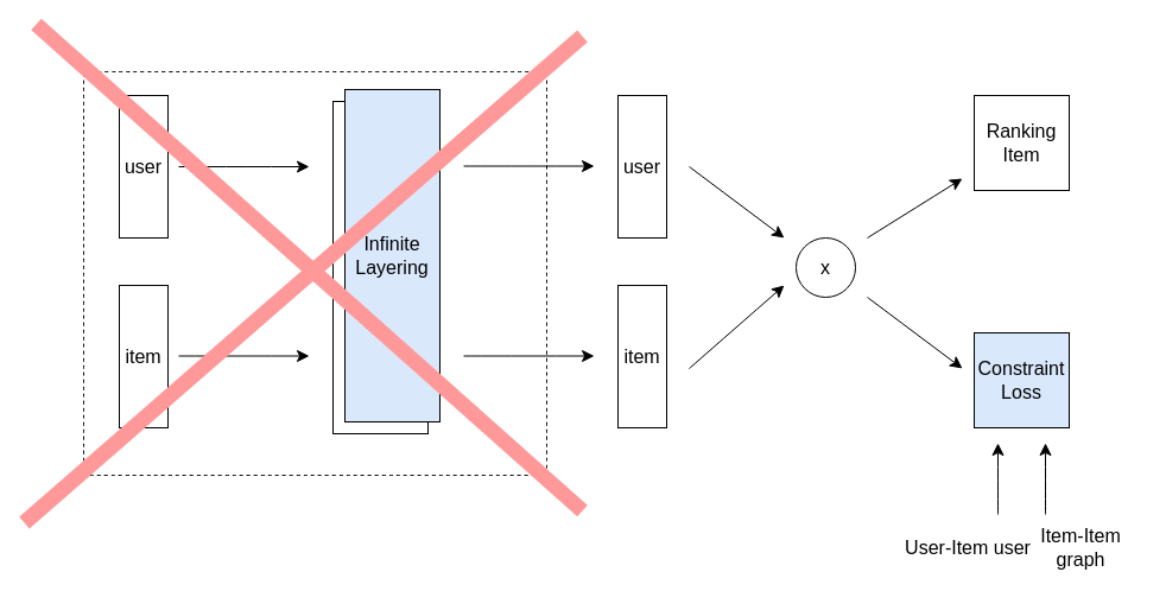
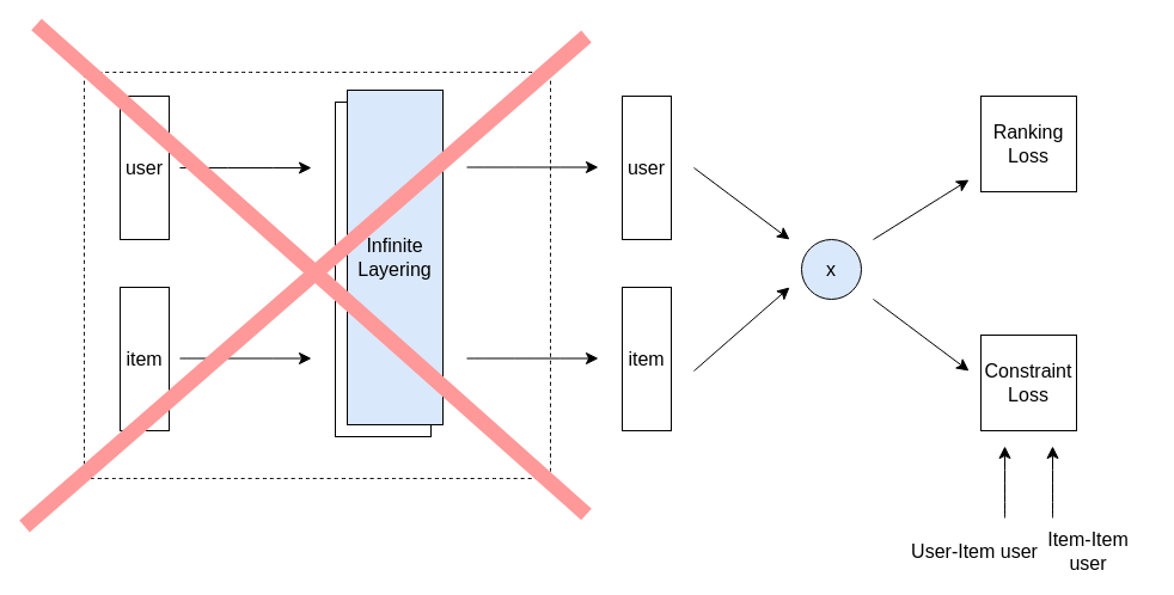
  <mxCell id="0" />
  <mxCell id="1" parent="0" />
  <mxCell id="2" value="&lt;font style=&quot;font-size: 16px;&quot;&gt;user&lt;/font&gt;" style="rounded=0;whiteSpace=wrap;html=1;fontSize=16;" vertex="1" parent="1"><mxGeometry x="100" y="80" width="41" height="120" as="geometry" /></mxCell>
  <mxCell id="3" value="item" style="rounded=0;whiteSpace=wrap;html=1;fontSize=16;" vertex="1" parent="1"><mxGeometry x="100" y="240" width="41" height="120" as="geometry" /></mxCell>
  <mxCell id="4" value="" style="endArrow=classic;html=1;rounded=0;fontSize=12;startSize=8;endSize=8;curved=1;" edge="1" parent="1"><mxGeometry width="50" height="50" relative="1" as="geometry"><mxPoint x="150" y="140" as="sourcePoint" /><mxPoint x="260" y="140" as="targetPoint" /></mxGeometry></mxCell>
  <mxCell id="5" value="" style="endArrow=classic;html=1;rounded=0;fontSize=12;startSize=8;endSize=8;curved=1;" edge="1" parent="1"><mxGeometry width="50" height="50" relative="1" as="geometry"><mxPoint x="150" y="299.5" as="sourcePoint" /><mxPoint x="260" y="299.5" as="targetPoint" /></mxGeometry></mxCell>
  <mxCell id="6" value="" style="rounded=0;whiteSpace=wrap;html=1;fontSize=16;" vertex="1" parent="1"><mxGeometry x="280" y="85" width="80" height="280" as="geometry" /></mxCell>
  <mxCell id="7" value="Infinite Layering" style="rounded=0;whiteSpace=wrap;html=1;fontSize=16;fillColor=#dae8fc;" vertex="1" parent="1"><mxGeometry x="290" y="75" width="80" height="280" as="geometry" /></mxCell>
  <mxCell id="8" value="" style="endArrow=classic;html=1;rounded=0;fontSize=12;startSize=8;endSize=8;curved=1;" edge="1" parent="1"><mxGeometry width="50" height="50" relative="1" as="geometry"><mxPoint x="390" y="139.5" as="sourcePoint" /><mxPoint x="500" y="139.5" as="targetPoint" /></mxGeometry></mxCell>
  <mxCell id="9" value="" style="endArrow=classic;html=1;rounded=0;fontSize=12;startSize=8;endSize=8;curved=1;" edge="1" parent="1"><mxGeometry width="50" height="50" relative="1" as="geometry"><mxPoint x="390" y="299.5" as="sourcePoint" /><mxPoint x="500" y="299.5" as="targetPoint" /></mxGeometry></mxCell>
  <mxCell id="10" value="user" style="rounded=0;whiteSpace=wrap;html=1;fontSize=16;" vertex="1" parent="1"><mxGeometry x="520" y="80" width="41" height="120" as="geometry" /></mxCell>
  <mxCell id="11" value="item" style="rounded=0;whiteSpace=wrap;html=1;fontSize=16;" vertex="1" parent="1"><mxGeometry x="520" y="240" width="41" height="120" as="geometry" /></mxCell>
  <mxCell id="12" value="" style="endArrow=classic;html=1;rounded=0;fontSize=12;startSize=8;endSize=8;curved=1;" edge="1" parent="1"><mxGeometry width="50" height="50" relative="1" as="geometry"><mxPoint x="580" y="140" as="sourcePoint" /><mxPoint x="660" y="200" as="targetPoint" /></mxGeometry></mxCell>
  <mxCell id="13" value="" style="endArrow=classic;html=1;rounded=0;fontSize=12;startSize=8;endSize=8;curved=1;" edge="1" parent="1"><mxGeometry width="50" height="50" relative="1" as="geometry"><mxPoint x="580" y="310" as="sourcePoint" /><mxPoint x="660" y="240" as="targetPoint" /></mxGeometry></mxCell>
- <mxCell id="14" value="x" style="ellipse;whiteSpace=wrap;html=1;aspect=fixed;fontSize=16;" vertex="1" parent="1"><mxGeometry x="670" y="200" width="50" height="50" as="geometry" /></mxCell>
- <mxCell id="15" value="Ranking Item" style="whiteSpace=wrap;html=1;aspect=fixed;fontSize=16;" vertex="1" parent="1"><mxGeometry x="820" y="80" width="80" height="80" as="geometry" /></mxCell>
- <mxCell id="16" value="Constraint Loss" style="whiteSpace=wrap;html=1;aspect=fixed;fontSize=16;fillColor=#dae8fc;" vertex="1" parent="1"><mxGeometry x="820" y="280" width="80" height="80" as="geometry" /></mxCell>
+ <mxCell id="14" value="x" style="ellipse;whiteSpace=wrap;html=1;aspect=fixed;fontSize=16;fillColor=#dae8fc;" vertex="1" parent="1"><mxGeometry x="670" y="200" width="50" height="50" as="geometry" /></mxCell>
+ <mxCell id="15" value="Ranking Loss" style="whiteSpace=wrap;html=1;aspect=fixed;fontSize=16;" vertex="1" parent="1"><mxGeometry x="820" y="80" width="80" height="80" as="geometry" /></mxCell>
+ <mxCell id="16" value="Constraint Loss" style="whiteSpace=wrap;html=1;aspect=fixed;fontSize=16;" vertex="1" parent="1"><mxGeometry x="820" y="280" width="80" height="80" as="geometry" /></mxCell>
  <mxCell id="17" value="" style="endArrow=classic;html=1;rounded=0;fontSize=12;startSize=8;endSize=8;curved=1;" edge="1" parent="1"><mxGeometry width="50" height="50" relative="1" as="geometry"><mxPoint x="730" y="200" as="sourcePoint" /><mxPoint x="810" y="150" as="targetPoint" /></mxGeometry></mxCell>
  <mxCell id="18" value="" style="endArrow=classic;html=1;rounded=0;fontSize=12;startSize=8;endSize=8;curved=1;" edge="1" parent="1"><mxGeometry width="50" height="50" relative="1" as="geometry"><mxPoint x="730" y="250" as="sourcePoint" /><mxPoint x="810" y="310" as="targetPoint" /></mxGeometry></mxCell>
  <mxCell id="19" value="" style="endArrow=none;dashed=1;html=1;rounded=0;fontSize=12;startSize=8;endSize=8;curved=1;" edge="1" parent="1"><mxGeometry width="50" height="50" relative="1" as="geometry"><mxPoint x="70" y="60" as="sourcePoint" /><mxPoint x="460" y="60" as="targetPoint" /></mxGeometry></mxCell>
  <mxCell id="20" value="" style="endArrow=none;dashed=1;html=1;rounded=0;fontSize=12;startSize=8;endSize=8;curved=1;" edge="1" parent="1"><mxGeometry width="50" height="50" relative="1" as="geometry"><mxPoint x="69.5" y="400" as="sourcePoint" /><mxPoint x="459.5" y="400" as="targetPoint" /></mxGeometry></mxCell>
  <mxCell id="21" value="" style="endArrow=none;dashed=1;html=1;rounded=0;fontSize=12;startSize=8;endSize=8;curved=1;" edge="1" parent="1"><mxGeometry width="50" height="50" relative="1" as="geometry"><mxPoint x="460" y="400" as="sourcePoint" /><mxPoint x="460" y="60" as="targetPoint" /></mxGeometry></mxCell>
  <mxCell id="22" value="" style="endArrow=none;dashed=1;html=1;rounded=0;fontSize=12;startSize=8;endSize=8;curved=1;" edge="1" parent="1"><mxGeometry width="50" height="50" relative="1" as="geometry"><mxPoint x="70" y="400" as="sourcePoint" /><mxPoint x="70" y="60" as="targetPoint" /></mxGeometry></mxCell>
  <mxCell id="23" value="" style="endArrow=none;html=1;rounded=0;fontSize=12;startSize=8;endSize=8;curved=1;strokeWidth=13;strokeColor=#FF9999;" edge="1" parent="1"><mxGeometry width="50" height="50" relative="1" as="geometry"><mxPoint x="490" y="430" as="sourcePoint" /><mxPoint x="30" y="20" as="targetPoint" /></mxGeometry></mxCell>
  <mxCell id="24" value="" style="endArrow=none;html=1;rounded=0;fontSize=12;startSize=8;endSize=8;curved=1;strokeWidth=13;strokeColor=#FF9999;" edge="1" parent="1"><mxGeometry width="50" height="50" relative="1" as="geometry"><mxPoint x="20" y="440" as="sourcePoint" /><mxPoint x="490" y="30" as="targetPoint" /></mxGeometry></mxCell>
  <mxCell id="25" value="" style="endArrow=classic;html=1;rounded=0;fontSize=12;startSize=8;endSize=8;curved=1;" edge="1" parent="1"><mxGeometry width="50" height="50" relative="1" as="geometry"><mxPoint x="840" y="433" as="sourcePoint" /><mxPoint x="840" y="373" as="targetPoint" /></mxGeometry></mxCell>
  <mxCell id="26" value="" style="endArrow=classic;html=1;rounded=0;fontSize=12;startSize=8;endSize=8;curved=1;" edge="1" parent="1"><mxGeometry width="50" height="50" relative="1" as="geometry"><mxPoint x="880" y="433" as="sourcePoint" /><mxPoint x="880" y="373" as="targetPoint" /></mxGeometry></mxCell>
  <mxCell id="27" value="User-Item user" style="text;html=1;strokeColor=none;fillColor=none;align=center;verticalAlign=middle;whiteSpace=wrap;rounded=0;fontSize=16;" vertex="1" parent="1"><mxGeometry x="760" y="446" width="110" height="30" as="geometry" /></mxCell>
- <mxCell id="28" value="Item-Item graph" style="text;html=1;strokeColor=none;fillColor=none;align=center;verticalAlign=middle;whiteSpace=wrap;rounded=0;fontSize=16;" vertex="1" parent="1"><mxGeometry x="860" y="446" width="100" height="30" as="geometry" /></mxCell>
+ <mxCell id="28" value="Item-Item user" style="text;html=1;strokeColor=none;fillColor=none;align=center;verticalAlign=middle;whiteSpace=wrap;rounded=0;fontSize=16;" vertex="1" parent="1"><mxGeometry x="860" y="446" width="100" height="30" as="geometry" /></mxCell>
